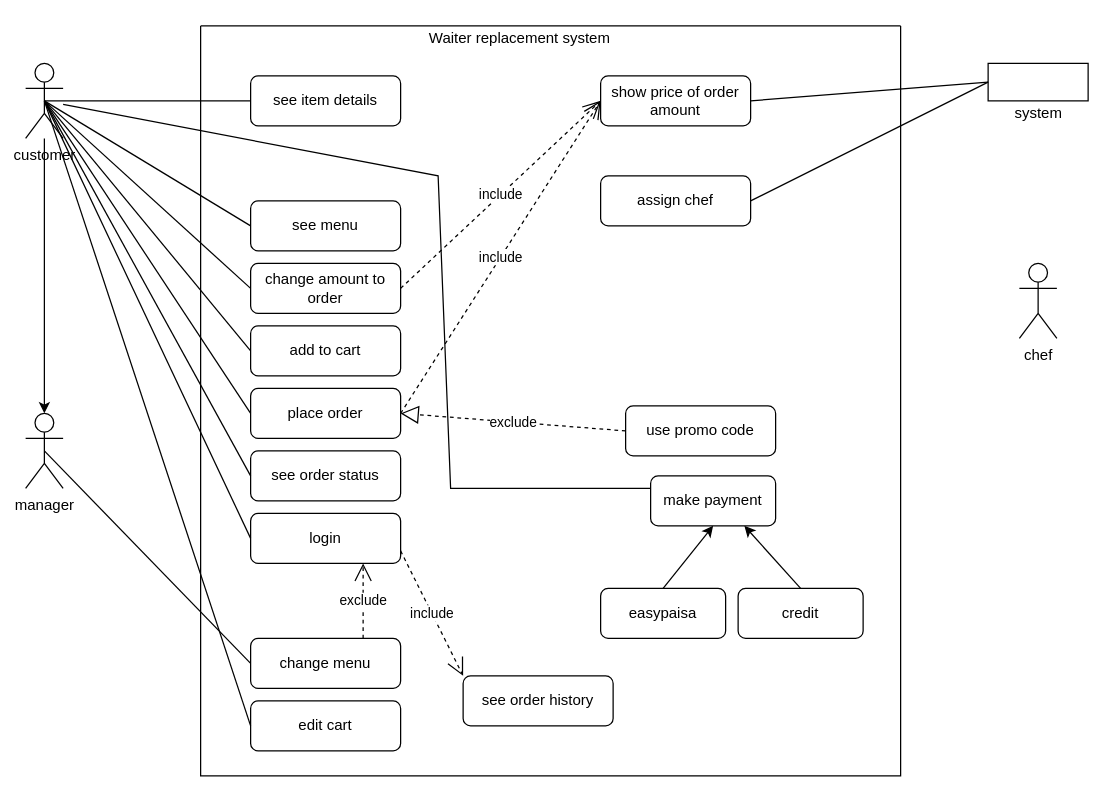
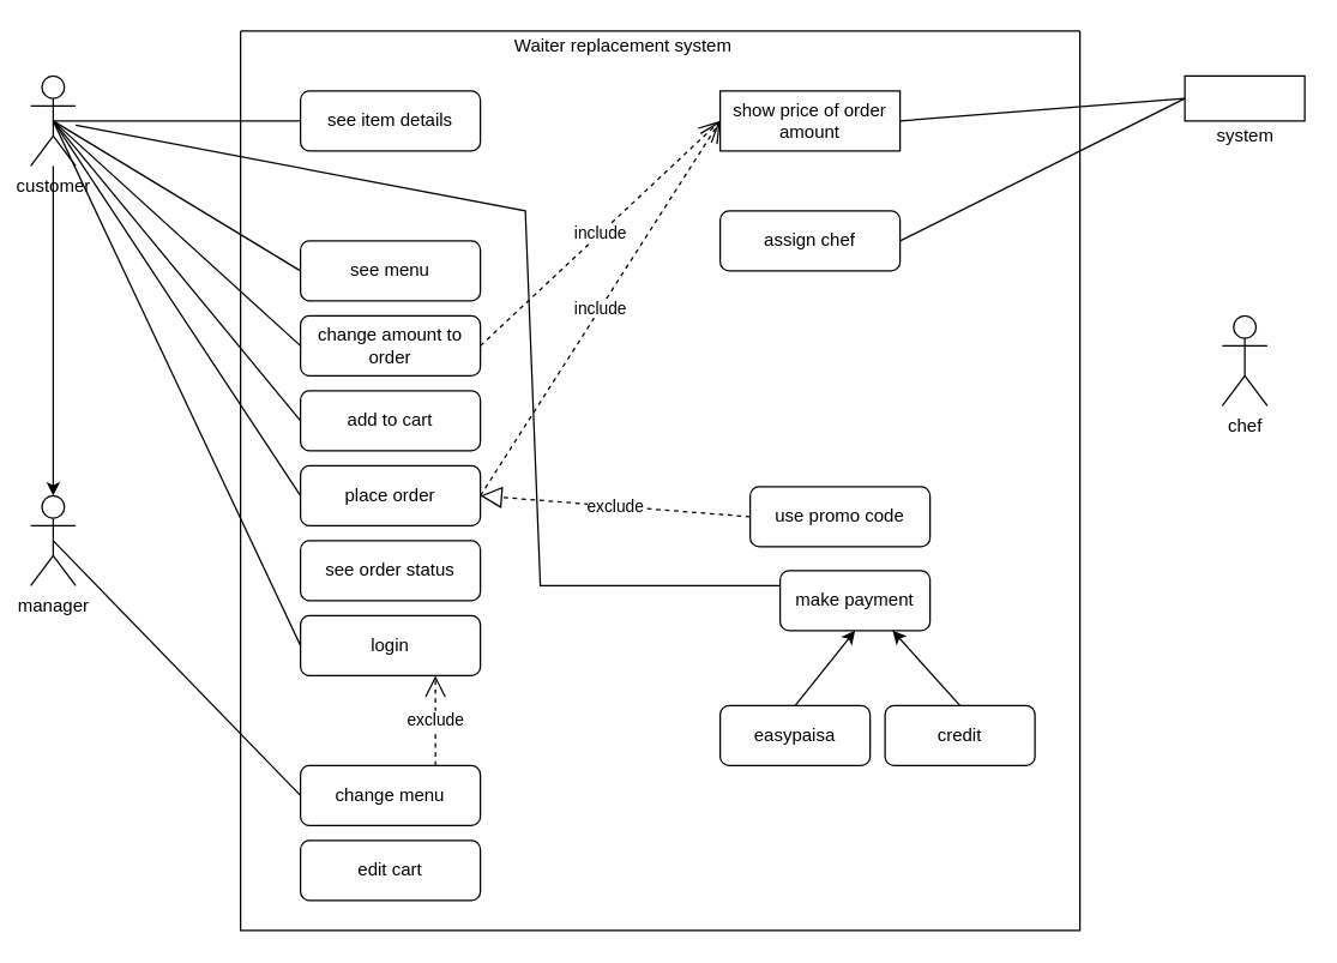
  <mxCell id="0" />
  <mxCell id="1" parent="0" />
  <mxCell id="2" value="" style="swimlane;startSize=0;" parent="1" vertex="1"><mxGeometry x="160" y="20" width="560" height="600" as="geometry" /></mxCell>
  <mxCell id="3" value="see item details" style="rounded=1;whiteSpace=wrap;html=1;" parent="2" vertex="1"><mxGeometry x="40" y="40" width="120" height="40" as="geometry" /></mxCell>
  <mxCell id="4" value="see menu" style="rounded=1;whiteSpace=wrap;html=1;" parent="2" vertex="1"><mxGeometry x="40" y="140" width="120" height="40" as="geometry" /></mxCell>
  <mxCell id="5" value="change amount to order" style="rounded=1;whiteSpace=wrap;html=1;" parent="2" vertex="1"><mxGeometry x="40" y="190" width="120" height="40" as="geometry" /></mxCell>
  <mxCell id="6" value="add to cart" style="rounded=1;whiteSpace=wrap;html=1;" parent="2" vertex="1"><mxGeometry x="40" y="240" width="120" height="40" as="geometry" /></mxCell>
- <mxCell id="7" value="show price of order amount" style="rounded=1;whiteSpace=wrap;html=1;" parent="2" vertex="1"><mxGeometry x="320" y="40" width="120" height="40" as="geometry" /></mxCell>
+ <mxCell id="7" value="show price of order amount" style="whiteSpace=wrap;html=1;rounded=0;" parent="2" vertex="1"><mxGeometry x="320" y="40" width="120" height="40" as="geometry" /></mxCell>
  <mxCell id="8" value="assign chef" style="rounded=1;whiteSpace=wrap;html=1;" parent="2" vertex="1"><mxGeometry x="320" y="120" width="120" height="40" as="geometry" /></mxCell>
  <mxCell id="9" value="place order" style="rounded=1;whiteSpace=wrap;html=1;" parent="2" vertex="1"><mxGeometry x="40" y="290" width="120" height="40" as="geometry" /></mxCell>
  <mxCell id="10" value="login" style="rounded=1;whiteSpace=wrap;html=1;" parent="2" vertex="1"><mxGeometry x="40" y="390" width="120" height="40" as="geometry" /></mxCell>
  <mxCell id="11" value="change menu" style="rounded=1;whiteSpace=wrap;html=1;" parent="2" vertex="1"><mxGeometry x="40" y="490" width="120" height="40" as="geometry" /></mxCell>
  <mxCell id="12" value="use promo code" style="rounded=1;whiteSpace=wrap;html=1;" parent="2" vertex="1"><mxGeometry x="340" y="304" width="120" height="40" as="geometry" /></mxCell>
- <mxCell id="13" value="see order history" style="rounded=1;whiteSpace=wrap;html=1;" parent="2" vertex="1"><mxGeometry x="210" y="520" width="120" height="40" as="geometry" /></mxCell>
  <mxCell id="14" value="exclude" style="endArrow=open;endSize=12;dashed=1;html=1;rounded=0;entryX=0.75;entryY=1;entryDx=0;entryDy=0;exitX=0.75;exitY=0;exitDx=0;exitDy=0;" parent="2" source="11" target="10" edge="1"><mxGeometry width="160" relative="1" as="geometry"><mxPoint x="255" y="470" as="sourcePoint" /><mxPoint x="415" y="470" as="targetPoint" /></mxGeometry></mxCell>
- <mxCell id="15" value="include" style="endArrow=open;endSize=12;dashed=1;html=1;rounded=0;entryX=0;entryY=0;entryDx=0;entryDy=0;exitX=1;exitY=0.75;exitDx=0;exitDy=0;" parent="2" source="10" target="13" edge="1"><mxGeometry width="160" relative="1" as="geometry"><mxPoint x="140" y="500" as="sourcePoint" /><mxPoint x="140" y="440" as="targetPoint" /></mxGeometry></mxCell>
  <mxCell id="16" value="include" style="endArrow=open;endSize=12;dashed=1;html=1;rounded=0;entryX=0;entryY=0.5;entryDx=0;entryDy=0;exitX=1;exitY=0.5;exitDx=0;exitDy=0;" parent="2" source="5" target="7" edge="1"><mxGeometry width="160" relative="1" as="geometry"><mxPoint x="140" y="500" as="sourcePoint" /><mxPoint x="140" y="440" as="targetPoint" /></mxGeometry></mxCell>
  <mxCell id="17" value="include" style="endArrow=open;endSize=12;dashed=1;html=1;rounded=0;exitX=1;exitY=0.5;exitDx=0;exitDy=0;" parent="2" source="9" edge="1"><mxGeometry width="160" relative="1" as="geometry"><mxPoint x="170" y="220" as="sourcePoint" /><mxPoint x="320" y="60" as="targetPoint" /></mxGeometry></mxCell>
  <mxCell id="18" value="Waiter replacement system" style="text;html=1;align=center;verticalAlign=middle;resizable=0;points=[];autosize=1;strokeColor=none;fillColor=none;" parent="2" vertex="1"><mxGeometry x="170" width="170" height="20" as="geometry" /></mxCell>
  <mxCell id="19" value="see order status" style="rounded=1;whiteSpace=wrap;html=1;" parent="2" vertex="1"><mxGeometry x="40" y="340" width="120" height="40" as="geometry" /></mxCell>
  <mxCell id="20" value="exclude" style="endArrow=block;dashed=1;endFill=0;endSize=12;html=1;rounded=0;entryX=1;entryY=0.5;entryDx=0;entryDy=0;exitX=0;exitY=0.5;exitDx=0;exitDy=0;" edge="1" parent="2" source="12" target="9"><mxGeometry width="160" relative="1" as="geometry"><mxPoint x="150" y="260" as="sourcePoint" /><mxPoint x="310" y="260" as="targetPoint" /></mxGeometry></mxCell>
  <mxCell id="21" value="make payment" style="rounded=1;whiteSpace=wrap;html=1;" vertex="1" parent="2"><mxGeometry x="360" y="360" width="100" height="40" as="geometry" /></mxCell>
  <mxCell id="22" value="easypaisa" style="rounded=1;whiteSpace=wrap;html=1;" vertex="1" parent="2"><mxGeometry x="320" y="450" width="100" height="40" as="geometry" /></mxCell>
  <mxCell id="23" value="credit" style="rounded=1;whiteSpace=wrap;html=1;" vertex="1" parent="2"><mxGeometry x="430" y="450" width="100" height="40" as="geometry" /></mxCell>
  <mxCell id="24" value="" style="endArrow=classic;html=1;rounded=0;entryX=0.5;entryY=1;entryDx=0;entryDy=0;exitX=0.5;exitY=0;exitDx=0;exitDy=0;" edge="1" parent="2" source="22" target="21"><mxGeometry width="50" height="50" relative="1" as="geometry"><mxPoint x="370" y="470" as="sourcePoint" /><mxPoint x="420" y="420" as="targetPoint" /></mxGeometry></mxCell>
  <mxCell id="25" value="" style="endArrow=classic;html=1;rounded=0;entryX=0.75;entryY=1;entryDx=0;entryDy=0;exitX=0.5;exitY=0;exitDx=0;exitDy=0;" edge="1" parent="2" source="23" target="21"><mxGeometry width="50" height="50" relative="1" as="geometry"><mxPoint x="490" y="400" as="sourcePoint" /><mxPoint x="540" y="350" as="targetPoint" /></mxGeometry></mxCell>
  <mxCell id="26" value="edit cart" style="rounded=1;whiteSpace=wrap;html=1;" vertex="1" parent="2"><mxGeometry x="40" y="540" width="120" height="40" as="geometry" /></mxCell>
  <mxCell id="27" value="" style="edgeStyle=orthogonalEdgeStyle;rounded=0;orthogonalLoop=1;jettySize=auto;html=1;entryX=0.5;entryY=0;entryDx=0;entryDy=0;entryPerimeter=0;" parent="1" source="28" target="31" edge="1"><mxGeometry relative="1" as="geometry"><mxPoint x="35" y="190" as="targetPoint" /></mxGeometry></mxCell>
  <mxCell id="28" value="customer" style="shape=umlActor;verticalLabelPosition=bottom;verticalAlign=top;html=1;outlineConnect=0;" parent="1" vertex="1"><mxGeometry x="20" y="50" width="30" height="60" as="geometry" /></mxCell>
  <mxCell id="29" value="" style="rounded=0;whiteSpace=wrap;html=1;" parent="1" vertex="1"><mxGeometry x="790" y="50" width="80" height="30" as="geometry" /></mxCell>
  <mxCell id="30" value="system" style="text;html=1;align=center;verticalAlign=middle;resizable=0;points=[];autosize=1;strokeColor=none;fillColor=none;" parent="1" vertex="1"><mxGeometry x="800" y="80" width="60" height="20" as="geometry" /></mxCell>
  <mxCell id="31" value="manager" style="shape=umlActor;verticalLabelPosition=bottom;verticalAlign=top;html=1;outlineConnect=0;" parent="1" vertex="1"><mxGeometry x="20" y="330" width="30" height="60" as="geometry" /></mxCell>
  <mxCell id="32" value="chef" style="shape=umlActor;verticalLabelPosition=bottom;verticalAlign=top;html=1;outlineConnect=0;" parent="1" vertex="1"><mxGeometry x="815" y="210" width="30" height="60" as="geometry" /></mxCell>
  <mxCell id="33" value="" style="endArrow=none;html=1;rounded=0;entryX=0.5;entryY=0.5;entryDx=0;entryDy=0;entryPerimeter=0;exitX=0;exitY=0.5;exitDx=0;exitDy=0;" parent="1" source="3" target="28" edge="1"><mxGeometry width="50" height="50" relative="1" as="geometry"><mxPoint x="100" y="230" as="sourcePoint" /><mxPoint x="150" y="180" as="targetPoint" /></mxGeometry></mxCell>
  <mxCell id="34" value="" style="endArrow=none;html=1;rounded=0;entryX=0.5;entryY=0.5;entryDx=0;entryDy=0;entryPerimeter=0;exitX=0;exitY=0.5;exitDx=0;exitDy=0;" parent="1" source="4" target="28" edge="1"><mxGeometry width="50" height="50" relative="1" as="geometry"><mxPoint x="225" y="150" as="sourcePoint" /><mxPoint x="45" y="90" as="targetPoint" /></mxGeometry></mxCell>
  <mxCell id="35" value="" style="endArrow=none;html=1;rounded=0;entryX=0.5;entryY=0.5;entryDx=0;entryDy=0;entryPerimeter=0;exitX=0;exitY=0.5;exitDx=0;exitDy=0;" parent="1" source="5" target="28" edge="1"><mxGeometry width="50" height="50" relative="1" as="geometry"><mxPoint x="225" y="200" as="sourcePoint" /><mxPoint x="45" y="90" as="targetPoint" /></mxGeometry></mxCell>
  <mxCell id="36" value="" style="endArrow=none;html=1;rounded=0;entryX=0.5;entryY=0.5;entryDx=0;entryDy=0;entryPerimeter=0;exitX=0;exitY=0.5;exitDx=0;exitDy=0;" parent="1" source="6" target="28" edge="1"><mxGeometry width="50" height="50" relative="1" as="geometry"><mxPoint x="130" y="300" as="sourcePoint" /><mxPoint x="45" y="90" as="targetPoint" /></mxGeometry></mxCell>
  <mxCell id="37" value="" style="endArrow=none;html=1;rounded=0;entryX=0.5;entryY=0.5;entryDx=0;entryDy=0;entryPerimeter=0;exitX=0;exitY=0.5;exitDx=0;exitDy=0;" parent="1" source="9" target="28" edge="1"><mxGeometry width="50" height="50" relative="1" as="geometry"><mxPoint x="225" y="350" as="sourcePoint" /><mxPoint x="45" y="90" as="targetPoint" /></mxGeometry></mxCell>
  <mxCell id="38" value="" style="endArrow=none;html=1;rounded=0;entryX=0.5;entryY=0.5;entryDx=0;entryDy=0;entryPerimeter=0;exitX=0;exitY=0.5;exitDx=0;exitDy=0;" parent="1" source="10" target="28" edge="1"><mxGeometry width="50" height="50" relative="1" as="geometry"><mxPoint x="225" y="400" as="sourcePoint" /><mxPoint x="45" y="90" as="targetPoint" /></mxGeometry></mxCell>
  <mxCell id="39" value="" style="endArrow=none;html=1;rounded=0;exitX=0.5;exitY=0.5;exitDx=0;exitDy=0;exitPerimeter=0;entryX=0;entryY=0.5;entryDx=0;entryDy=0;" parent="1" source="31" target="11" edge="1"><mxGeometry width="50" height="50" relative="1" as="geometry"><mxPoint x="90" y="450" as="sourcePoint" /><mxPoint x="140" y="400" as="targetPoint" /></mxGeometry></mxCell>
  <mxCell id="40" value="" style="endArrow=none;html=1;rounded=0;exitX=1;exitY=0.5;exitDx=0;exitDy=0;entryX=0;entryY=0.5;entryDx=0;entryDy=0;" parent="1" source="7" target="29" edge="1"><mxGeometry width="50" height="50" relative="1" as="geometry"><mxPoint x="710" y="140" as="sourcePoint" /><mxPoint x="760" y="90" as="targetPoint" /></mxGeometry></mxCell>
  <mxCell id="41" value="" style="endArrow=none;html=1;rounded=0;exitX=1;exitY=0.5;exitDx=0;exitDy=0;entryX=0;entryY=0.5;entryDx=0;entryDy=0;" parent="1" source="8" target="29" edge="1"><mxGeometry width="50" height="50" relative="1" as="geometry"><mxPoint x="610" y="90" as="sourcePoint" /><mxPoint x="800" y="75" as="targetPoint" /></mxGeometry></mxCell>
- <mxCell id="42" value="" style="endArrow=none;html=1;rounded=0;entryX=0.5;entryY=0.5;entryDx=0;entryDy=0;entryPerimeter=0;exitX=0;exitY=0.5;exitDx=0;exitDy=0;" parent="1" source="19" target="28" edge="1"><mxGeometry width="50" height="50" relative="1" as="geometry"><mxPoint x="50" y="370" as="sourcePoint" /><mxPoint x="100" y="320" as="targetPoint" /></mxGeometry></mxCell>
  <mxCell id="43" value="" style="endArrow=none;html=1;rounded=0;entryX=0;entryY=0.25;entryDx=0;entryDy=0;" edge="1" parent="1" source="28" target="21"><mxGeometry width="50" height="50" relative="1" as="geometry"><mxPoint x="400" y="440" as="sourcePoint" /><mxPoint x="450" y="390" as="targetPoint" /><Array as="points"><mxPoint x="350" y="140" /><mxPoint x="360" y="390" /></Array></mxGeometry></mxCell>
- <mxCell id="44" value="" style="endArrow=none;html=1;rounded=0;entryX=0;entryY=0.5;entryDx=0;entryDy=0;exitX=0.5;exitY=0.5;exitDx=0;exitDy=0;exitPerimeter=0;" edge="1" parent="1" source="28" target="26"><mxGeometry width="50" height="50" relative="1" as="geometry"><mxPoint x="-10" y="550" as="sourcePoint" /><mxPoint x="40" y="500" as="targetPoint" /></mxGeometry></mxCell>
